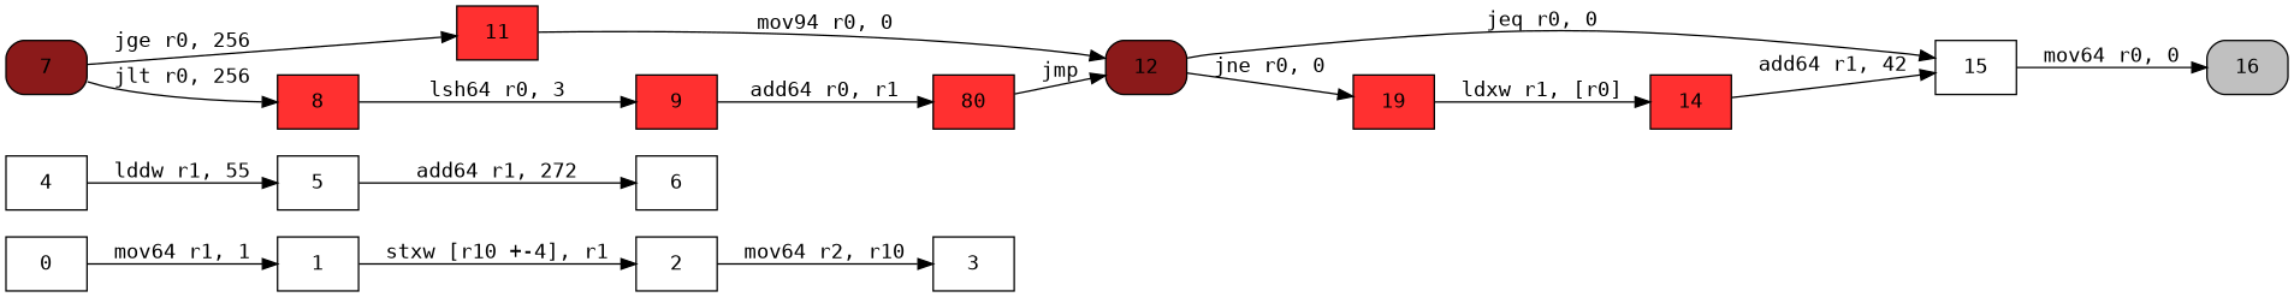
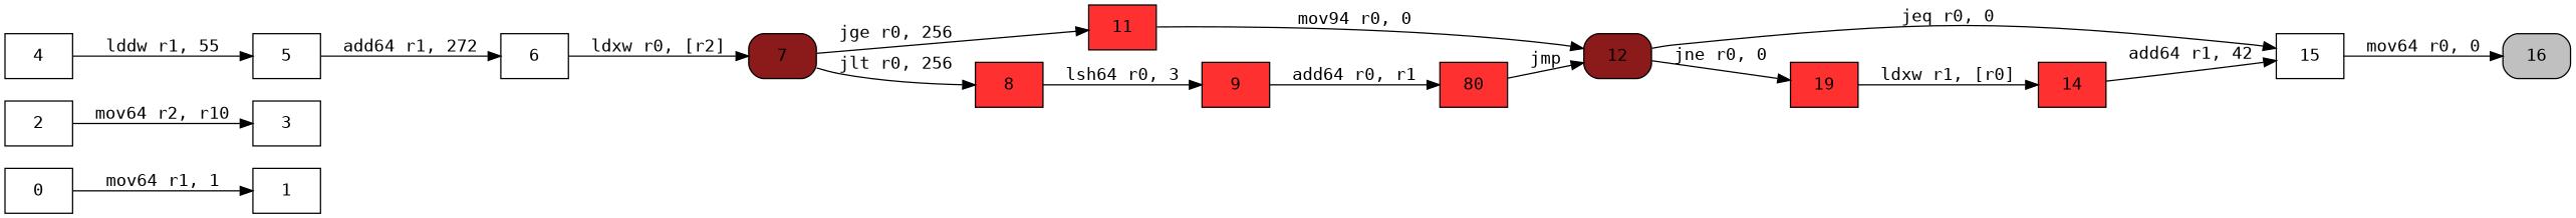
  digraph {
    rankdir=LR
    node [fontname=monospace shape=box]
    edge [fontname=monospace]
    0
    1
    2
    3
    4
    5
    6
    7 [fillcolor=firebrick4 style="rounded,filled"]
    11 [fillcolor=firebrick1 style=filled]
    8 [fillcolor=firebrick1 style=filled]
    12 [fillcolor=firebrick4 style="rounded,filled"]
    9 [fillcolor=firebrick1 style=filled]
    15
    n14 [fillcolor=firebrick1 label=19 style=filled]
    n15 [fillcolor=firebrick1 label=80 style=filled]
    16 [fillcolor=grey style="rounded,filled"]
    14 [fillcolor=firebrick1 style=filled]
    0 -> 1 [label="mov64 r1, 1"]
-   1 -> 2 [label="stxw [r10 +-4], r1"]
    2 -> 3 [label="mov64 r2, r10"]
    4 -> 5 [label="lddw r1, 55"]
    5 -> 6 [label="add64 r1, 272"]
+   6 -> 7 [label="ldxw r0, [r2]"]
    7 -> 11 [label="jge r0, 256"]
    7 -> 8 [label="jlt r0, 256"]
    11 -> 12 [label="mov94 r0, 0"]
    8 -> 9 [label="lsh64 r0, 3"]
    12 -> 15 [label="jeq r0, 0"]
    12 -> n14 [label="jne r0, 0"]
    9 -> n15 [label="add64 r0, r1"]
    15 -> 16 [label="mov64 r0, 0"]
    n14 -> 14 [label="ldxw r1, [r0]"]
    n15 -> 12 [label=jmp]
    14 -> 15 [label="add64 r1, 42"]
  }
